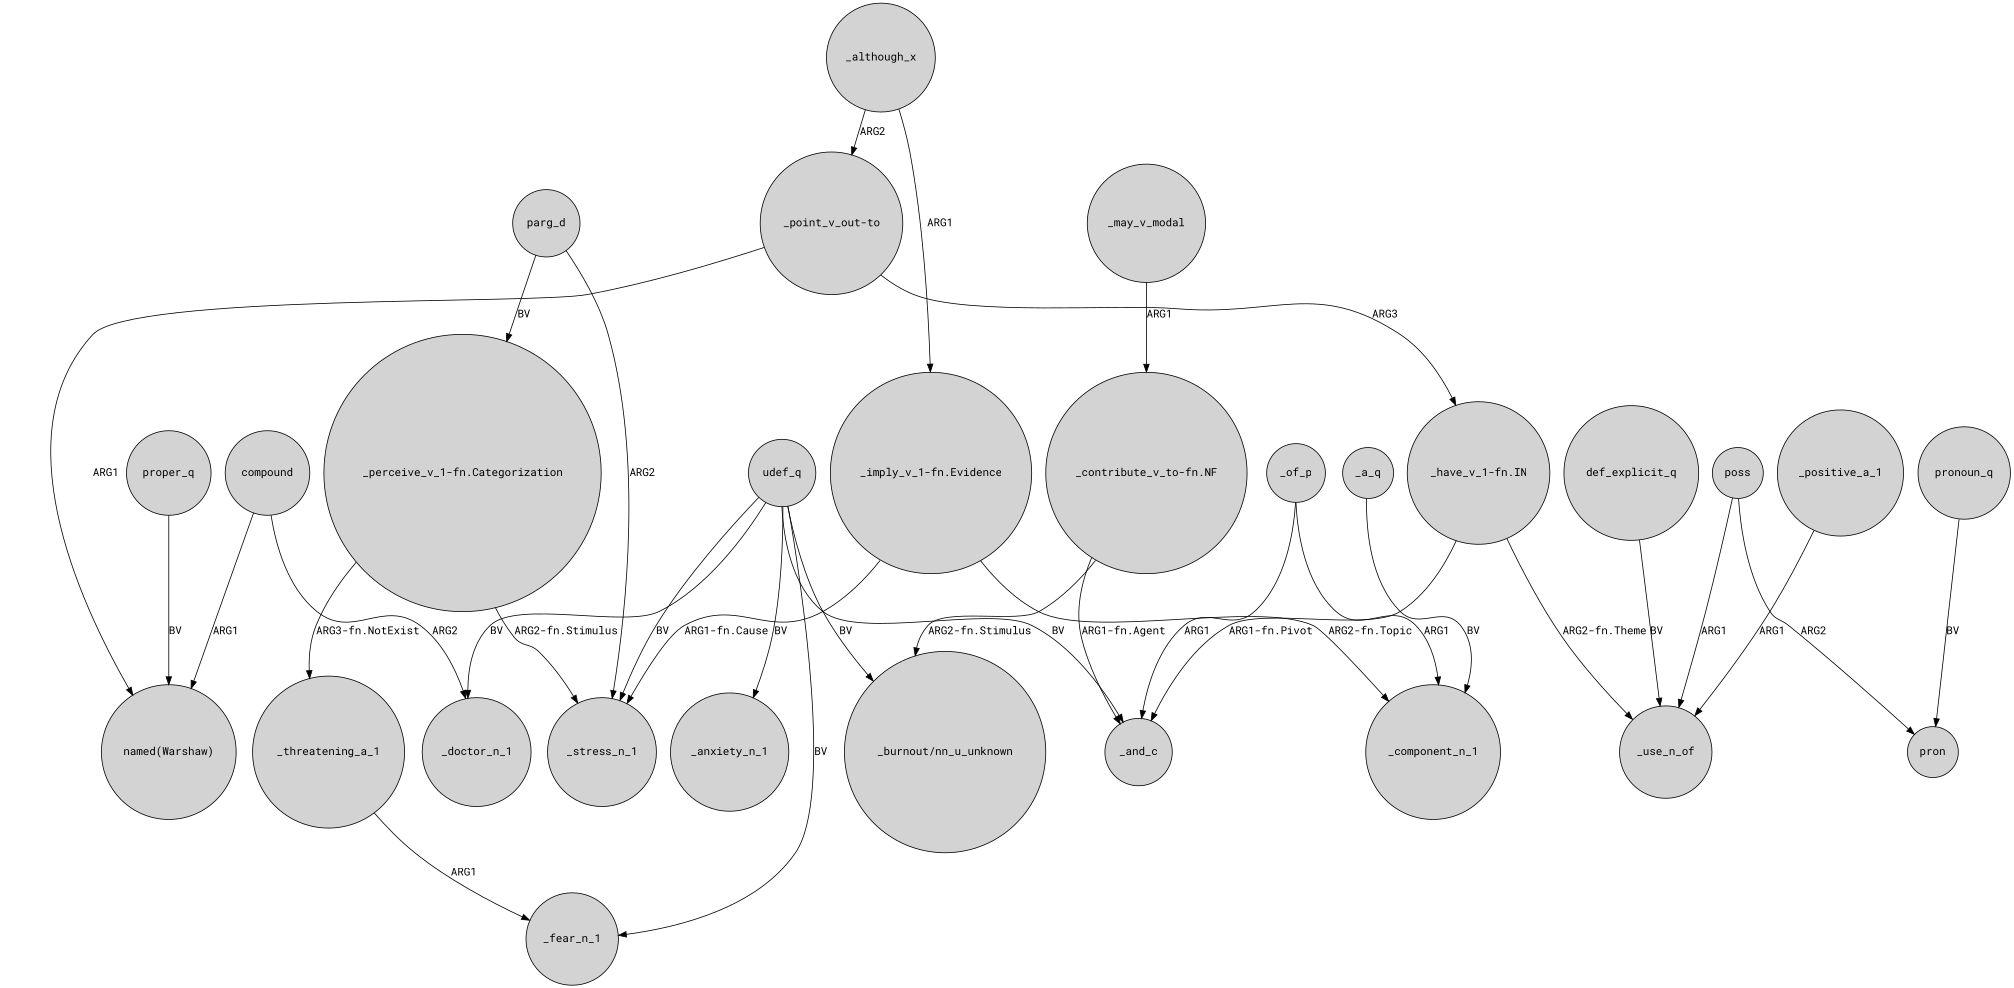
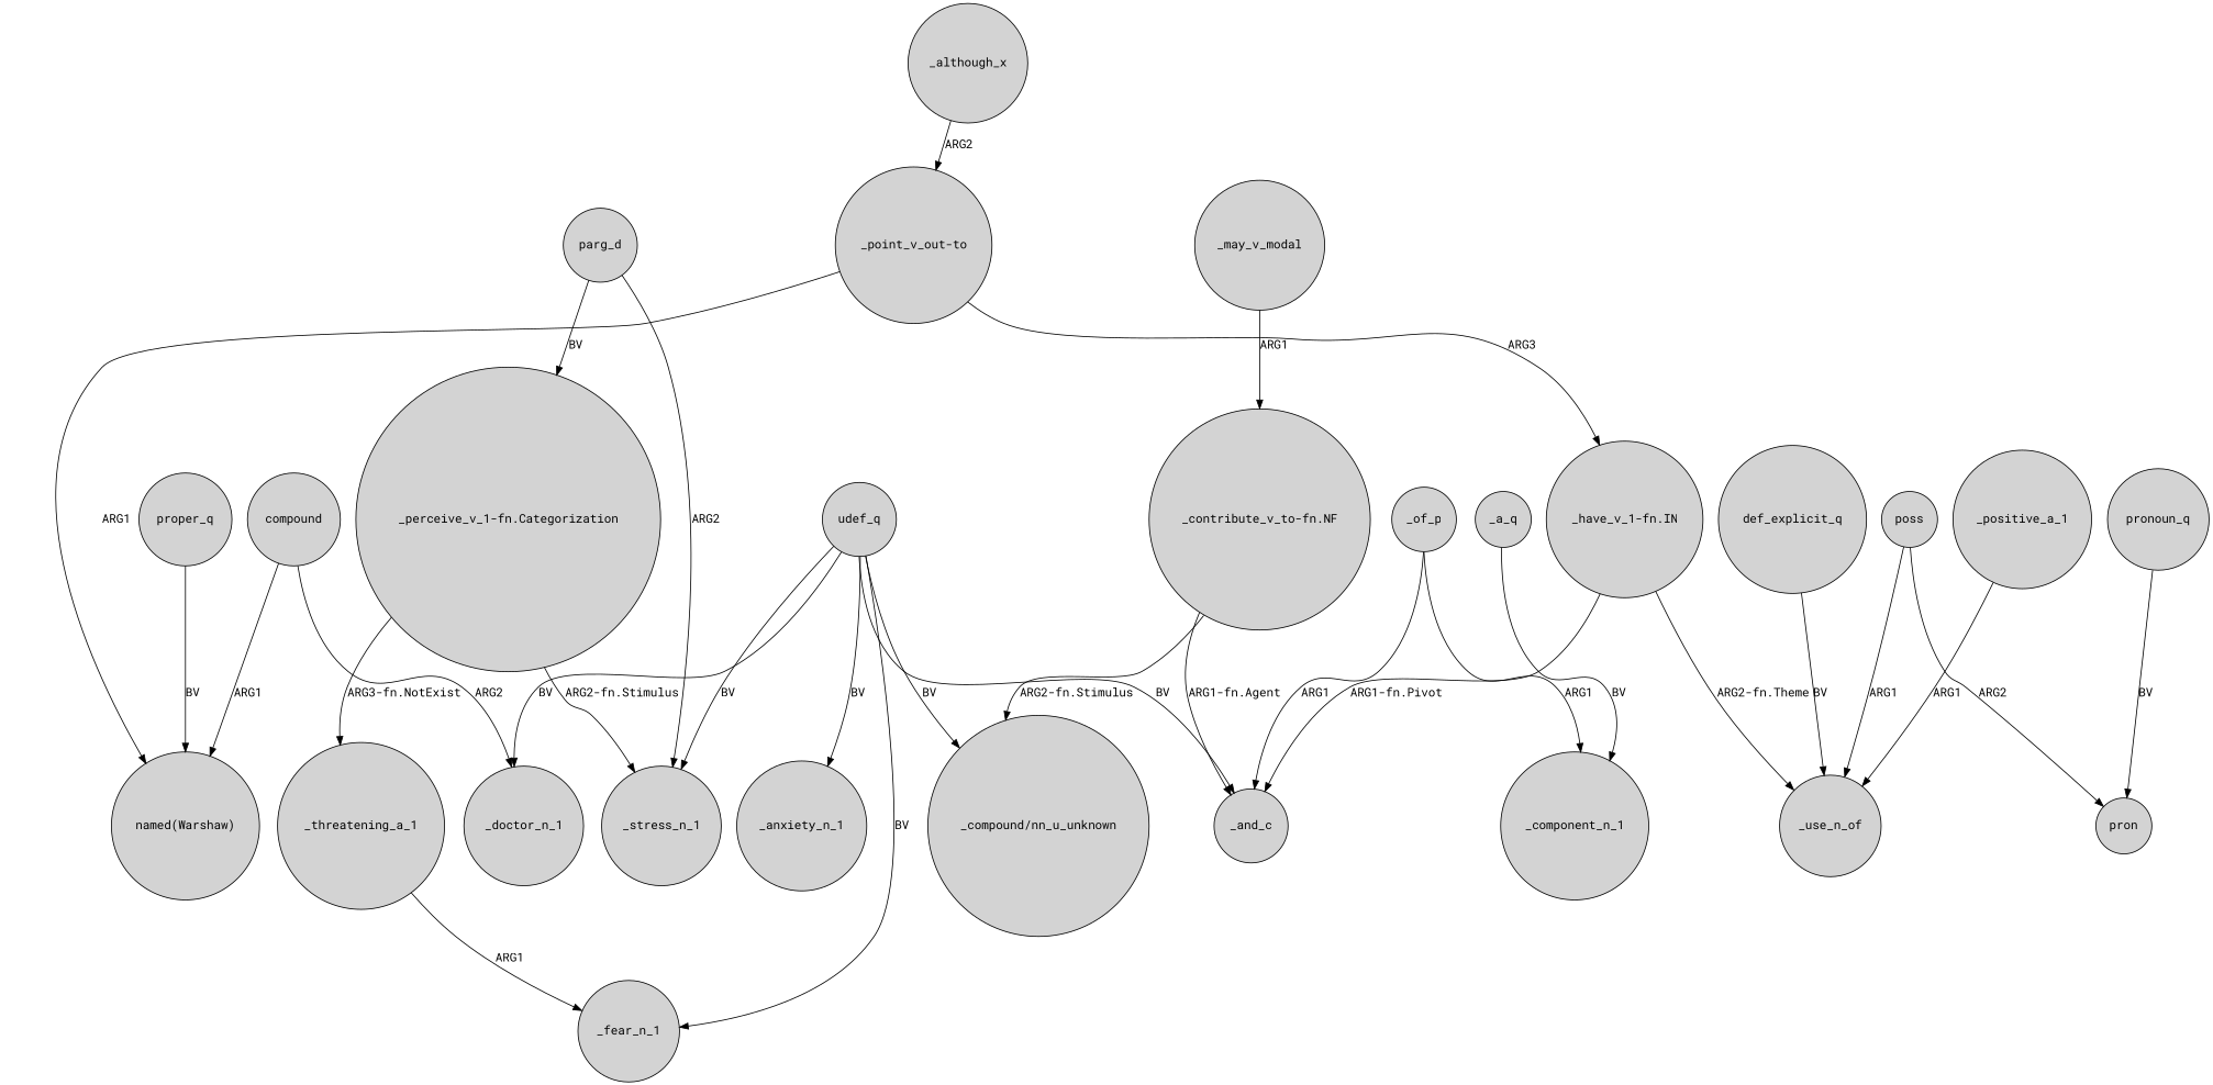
  digraph {
    fontname="Roboto Mono"
    node [fontname="Roboto Mono" shape=circle style=filled]
    edge [fontname="Roboto Mono"]
    proper_q
    "named(Warshaw)"
    compound
    _doctor_n_1
    udef_q
    _stress_n_1
-   "_burnout/nn_u_unknown"
+   "_burnout/nn_u_unknown" [label="_compound/nn_u_unknown"]
    _and_c
    _fear_n_1
    _anxiety_n_1
    poss
    _use_n_of
    pron
    parg_d
    "_perceive_v_1-fn.Categorization"
    _threatening_a_1
    _may_v_modal
    "_contribute_v_to-fn.NF"
    _of_p
    _component_n_1
    "_point_v_out-to"
    "_have_v_1-fn.IN"
-   "_imply_v_1-fn.Evidence"
    _although_x
    pronoun_q
    _a_q
    def_explicit_q
    _positive_a_1
    proper_q -> "named(Warshaw)" [label=BV]
    compound -> "named(Warshaw)" [label=ARG1]
    compound -> _doctor_n_1 [label=ARG2]
    udef_q -> _doctor_n_1 [label=BV]
    udef_q -> _stress_n_1 [label=BV]
    udef_q -> "_burnout/nn_u_unknown" [label=BV]
    udef_q -> _and_c [label=BV]
    udef_q -> _fear_n_1 [label=BV]
    udef_q -> _anxiety_n_1 [label=BV]
    poss -> _use_n_of [label=ARG1]
    poss -> pron [label=ARG2]
    parg_d -> _stress_n_1 [label=ARG2]
    parg_d -> "_perceive_v_1-fn.Categorization" [label=BV]
    "_perceive_v_1-fn.Categorization" -> _stress_n_1 [label="ARG2-fn.Stimulus"]
    "_perceive_v_1-fn.Categorization" -> _threatening_a_1 [label="ARG3-fn.NotExist"]
    _threatening_a_1 -> _fear_n_1 [label=ARG1]
    _may_v_modal -> "_contribute_v_to-fn.NF" [label=ARG1]
    "_contribute_v_to-fn.NF" -> "_burnout/nn_u_unknown" [label="ARG2-fn.Stimulus"]
    "_contribute_v_to-fn.NF" -> _and_c [label="ARG1-fn.Agent"]
    _of_p -> _and_c [label=ARG1]
    _of_p -> _component_n_1 [label=ARG1]
    "_point_v_out-to" -> "named(Warshaw)" [label=ARG1]
    "_point_v_out-to" -> "_have_v_1-fn.IN" [label=ARG3]
    "_have_v_1-fn.IN" -> _and_c [label="ARG1-fn.Pivot"]
    "_have_v_1-fn.IN" -> _use_n_of [label="ARG2-fn.Theme"]
-   "_imply_v_1-fn.Evidence" -> _stress_n_1 [label="ARG1-fn.Cause"]
-   "_imply_v_1-fn.Evidence" -> _component_n_1 [label="ARG2-fn.Topic"]
    _although_x -> "_point_v_out-to" [label=ARG2]
-   _although_x -> "_imply_v_1-fn.Evidence" [label=ARG1]
    pronoun_q -> pron [label=BV]
    _a_q -> _component_n_1 [label=BV]
    def_explicit_q -> _use_n_of [label=BV]
    _positive_a_1 -> _use_n_of [label=ARG1]
  }
